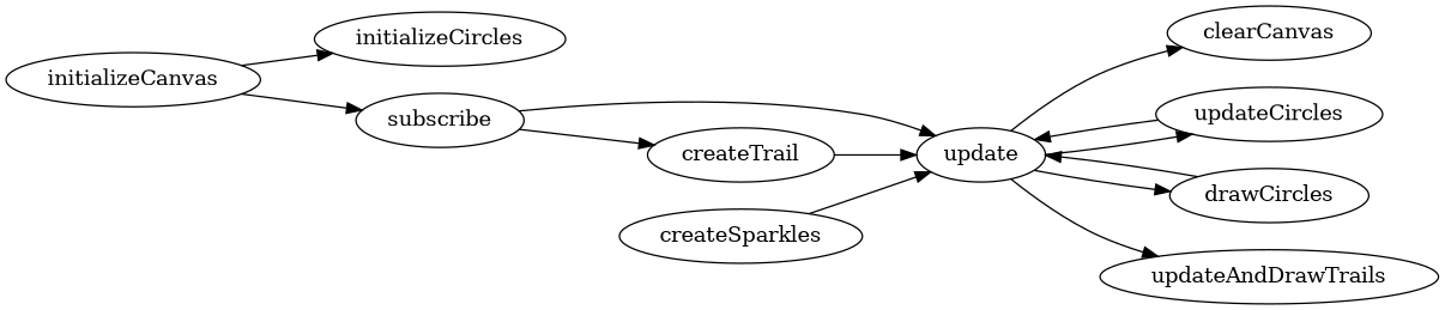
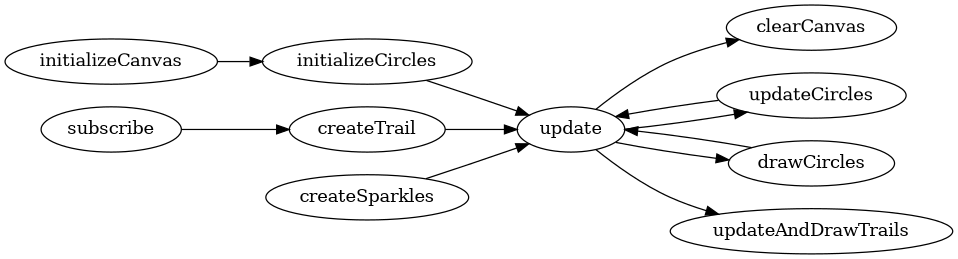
  digraph {
    rankdir=LR
    initializeCanvas
    initializeCircles
    subscribe
    update
    createTrail
    clearCanvas
    updateCircles
    drawCircles
    updateAndDrawTrails
    createSparkles
    initializeCanvas -> initializeCircles
-   initializeCanvas -> subscribe
-   subscribe -> update
+   initializeCircles -> update
    subscribe -> createTrail
    update -> clearCanvas
    update -> updateCircles
    update -> drawCircles
    update -> updateAndDrawTrails
    createTrail -> update
    updateCircles -> update
    drawCircles -> update
    createSparkles -> update
  }
